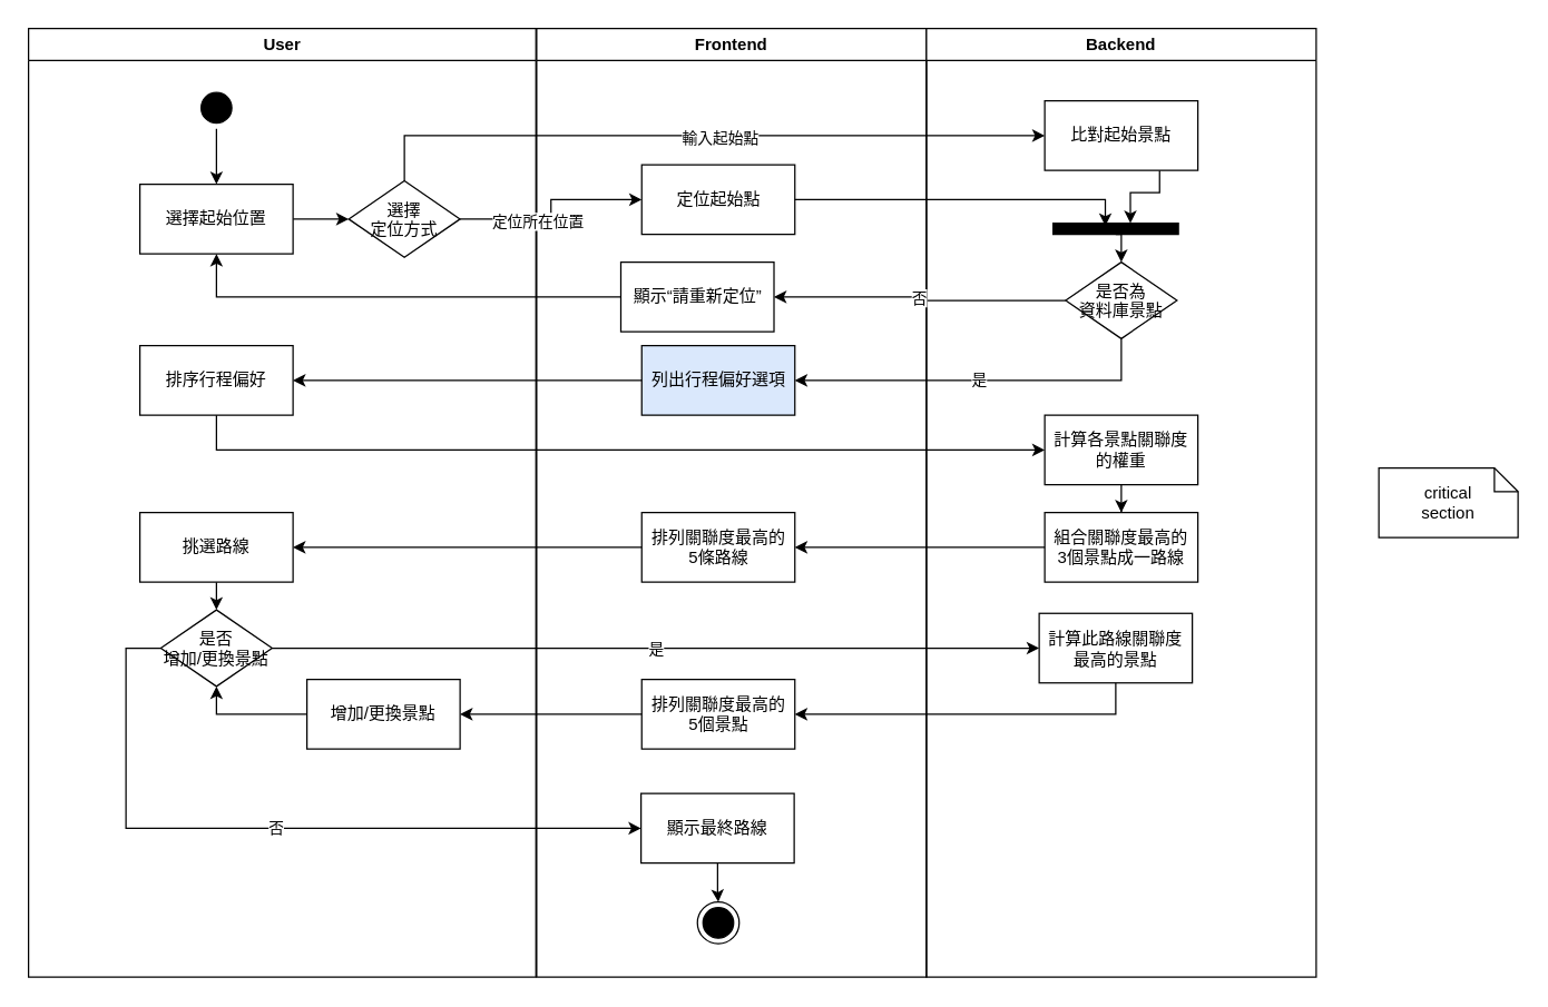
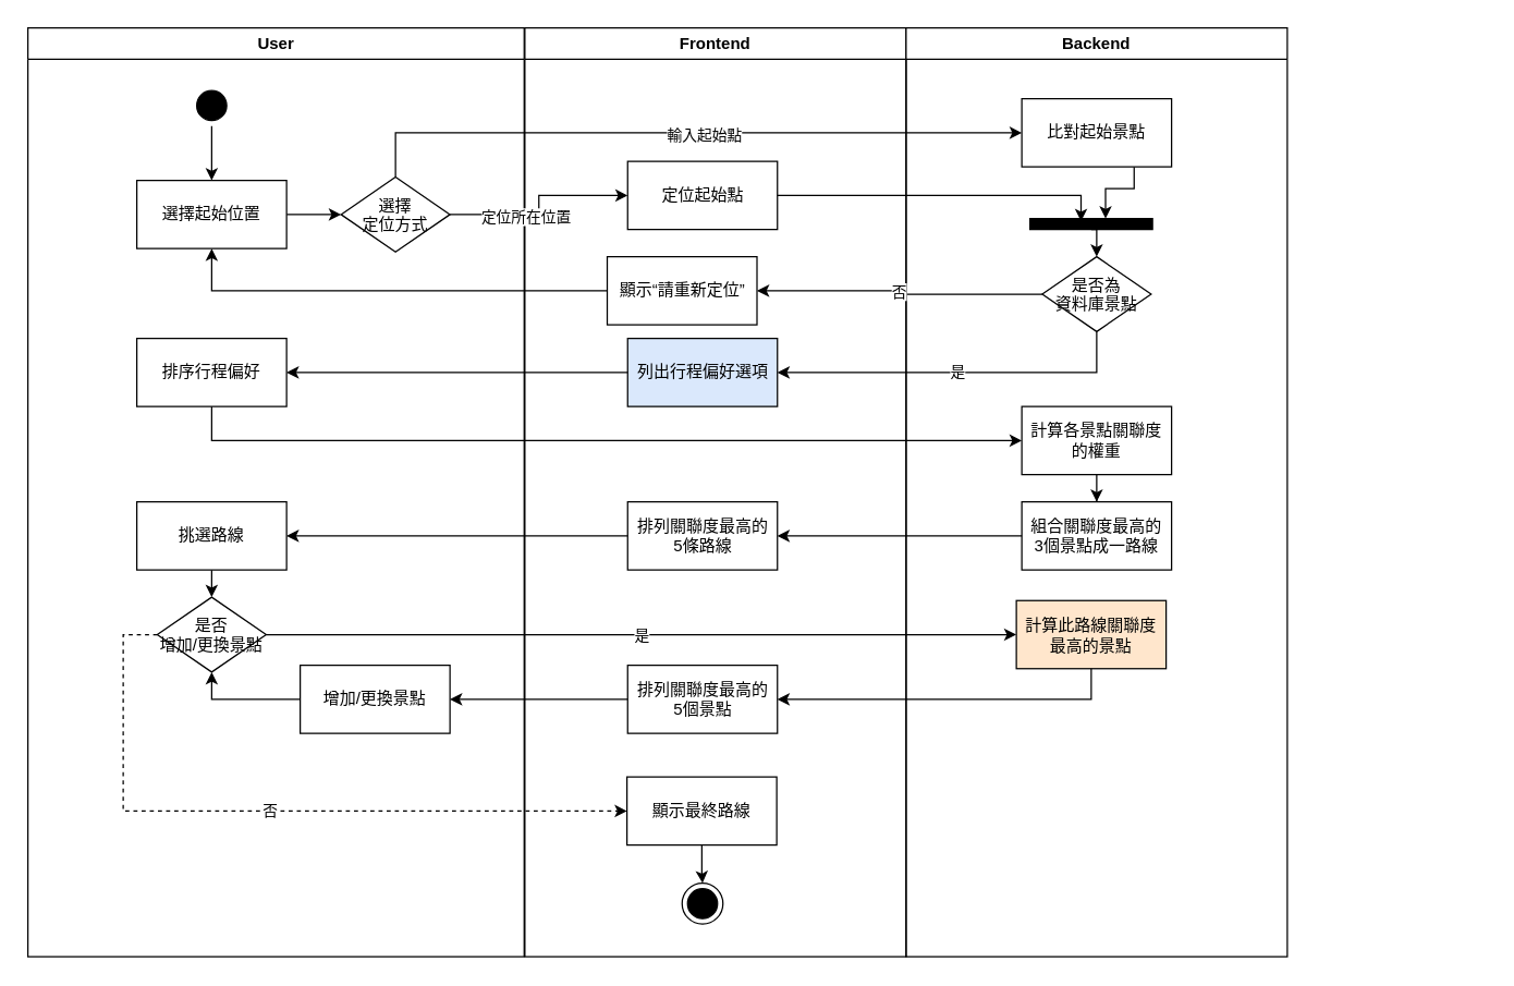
  <mxCell id="0" />
  <mxCell id="1" parent="0" />
  <mxCell id="2" value="User" style="swimlane;whiteSpace=wrap" parent="1" vertex="1"><mxGeometry x="20" y="20" width="364.5" height="682" as="geometry" /></mxCell>
  <mxCell id="3" style="edgeStyle=orthogonalEdgeStyle;rounded=0;orthogonalLoop=1;jettySize=auto;html=1;exitX=0.5;exitY=1;exitDx=0;exitDy=0;entryX=0.5;entryY=0;entryDx=0;entryDy=0;strokeColor=#000000;fillColor=#000000;" parent="2" source="4" target="6" edge="1"><mxGeometry relative="1" as="geometry" /></mxCell>
  <mxCell id="4" value="" style="ellipse;shape=startState;fillColor=#000000;" parent="2" vertex="1"><mxGeometry x="120" y="42" width="30" height="30" as="geometry" /></mxCell>
  <mxCell id="5" style="edgeStyle=orthogonalEdgeStyle;rounded=0;orthogonalLoop=1;jettySize=auto;html=1;exitX=1;exitY=0.5;exitDx=0;exitDy=0;entryX=0;entryY=0.5;entryDx=0;entryDy=0;strokeColor=#000000;fillColor=#000000;" parent="2" source="6" target="7" edge="1"><mxGeometry relative="1" as="geometry" /></mxCell>
  <mxCell id="6" value="選擇起始位置" style="rounded=0;whiteSpace=wrap;html=1;fillColor=#FFFFFF;" parent="2" vertex="1"><mxGeometry x="80" y="112" width="110" height="50" as="geometry" /></mxCell>
  <mxCell id="7" value="選擇&#10;定位方式" style="rhombus;fillColor=#FFFFFF;strokeColor=#000000;" parent="2" vertex="1"><mxGeometry x="230" y="109.5" width="80" height="55" as="geometry" /></mxCell>
  <mxCell id="8" value="排序行程偏好" style="rounded=0;whiteSpace=wrap;html=1;" parent="2" vertex="1"><mxGeometry x="80" y="228" width="110" height="50" as="geometry" /></mxCell>
  <mxCell id="9" style="edgeStyle=orthogonalEdgeStyle;rounded=0;orthogonalLoop=1;jettySize=auto;html=1;exitX=0.5;exitY=1;exitDx=0;exitDy=0;entryX=0.5;entryY=0;entryDx=0;entryDy=0;strokeColor=#000000;fillColor=#000000;" parent="2" source="10" target="11" edge="1"><mxGeometry relative="1" as="geometry" /></mxCell>
  <mxCell id="10" value="挑選路線" style="rounded=0;whiteSpace=wrap;html=1;" parent="2" vertex="1"><mxGeometry x="80" y="348" width="110" height="50" as="geometry" /></mxCell>
  <mxCell id="11" value="是否&#10;增加/更換景點" style="rhombus;fillColor=#FFFFFF;strokeColor=#000000;" parent="2" vertex="1"><mxGeometry x="95" y="418" width="80" height="55" as="geometry" /></mxCell>
  <mxCell id="12" style="edgeStyle=orthogonalEdgeStyle;rounded=0;orthogonalLoop=1;jettySize=auto;html=1;entryX=0.5;entryY=1;entryDx=0;entryDy=0;strokeColor=#000000;fillColor=#000000;" parent="2" source="13" target="11" edge="1"><mxGeometry relative="1" as="geometry"><Array as="points"><mxPoint x="135" y="493" /></Array></mxGeometry></mxCell>
  <mxCell id="13" value="增加/更換景點" style="rounded=0;whiteSpace=wrap;html=1;strokeColor=#000000;fillColor=#FFFFFF;" parent="2" vertex="1"><mxGeometry x="200" y="468" width="110" height="50" as="geometry" /></mxCell>
  <mxCell id="14" value="Frontend" style="swimlane;whiteSpace=wrap" parent="1" vertex="1"><mxGeometry x="385" y="20" width="280" height="682" as="geometry" /></mxCell>
  <mxCell id="15" value="定位起始點" style="rounded=0;whiteSpace=wrap;html=1;" parent="14" vertex="1"><mxGeometry x="75.5" y="98" width="110" height="50" as="geometry" /></mxCell>
  <mxCell id="16" value="列出行程偏好選項" style="rounded=0;whiteSpace=wrap;html=1;fillColor=#dae8fc;" parent="14" vertex="1"><mxGeometry x="75.5" y="228" width="110" height="50" as="geometry" /></mxCell>
  <mxCell id="17" value="顯示“請重新定位”" style="rounded=0;whiteSpace=wrap;html=1;" parent="14" vertex="1"><mxGeometry x="60.5" y="168" width="110" height="50" as="geometry" /></mxCell>
  <mxCell id="18" value="排列關聯度最高的&lt;br&gt;5條路線" style="rounded=0;whiteSpace=wrap;html=1;" parent="14" vertex="1"><mxGeometry x="75.5" y="348" width="110" height="50" as="geometry" /></mxCell>
  <mxCell id="19" value="排列關聯度最高的&lt;br&gt;5個景點" style="rounded=0;whiteSpace=wrap;html=1;strokeColor=#000000;fillColor=#FFFFFF;" parent="14" vertex="1"><mxGeometry x="75.5" y="468" width="110" height="50" as="geometry" /></mxCell>
  <mxCell id="20" value="" style="ellipse;shape=endState;fillColor=#000000;strokeColor=#000000;" parent="14" vertex="1"><mxGeometry x="115.5" y="628" width="30" height="30" as="geometry" /></mxCell>
  <mxCell id="21" style="edgeStyle=orthogonalEdgeStyle;rounded=0;orthogonalLoop=1;jettySize=auto;html=1;entryX=0.5;entryY=0;entryDx=0;entryDy=0;strokeColor=#000000;fillColor=#000000;" parent="14" source="22" target="20" edge="1"><mxGeometry relative="1" as="geometry" /></mxCell>
  <mxCell id="22" value="顯示最終路線" style="rounded=0;whiteSpace=wrap;html=1;strokeColor=#000000;fillColor=#FFFFFF;" parent="14" vertex="1"><mxGeometry x="75" y="550" width="110" height="50" as="geometry" /></mxCell>
  <mxCell id="23" value="Backend" style="swimlane;whiteSpace=wrap" parent="1" vertex="1"><mxGeometry x="665" y="20" width="280" height="682" as="geometry" /></mxCell>
  <mxCell id="24" style="edgeStyle=orthogonalEdgeStyle;rounded=0;orthogonalLoop=1;jettySize=auto;html=1;exitX=0.75;exitY=1;exitDx=0;exitDy=0;entryX=0.617;entryY=0;entryDx=0;entryDy=0;entryPerimeter=0;strokeColor=#000000;fillColor=#000000;" parent="23" source="25" target="27" edge="1"><mxGeometry relative="1" as="geometry"><Array as="points"><mxPoint x="168" y="118" /><mxPoint x="146" y="118" /></Array></mxGeometry></mxCell>
  <mxCell id="25" value="比對起始景點" style="rounded=0;whiteSpace=wrap;html=1;" parent="23" vertex="1"><mxGeometry x="85" y="52" width="110" height="50" as="geometry" /></mxCell>
  <mxCell id="26" style="edgeStyle=orthogonalEdgeStyle;rounded=0;orthogonalLoop=1;jettySize=auto;html=1;exitX=0.5;exitY=1;exitDx=0;exitDy=0;entryX=0.5;entryY=0;entryDx=0;entryDy=0;strokeColor=#000000;fillColor=#000000;" parent="23" source="27" target="28" edge="1"><mxGeometry relative="1" as="geometry" /></mxCell>
  <mxCell id="27" value="" style="whiteSpace=wrap;fillColor=#000000;" parent="23" vertex="1"><mxGeometry x="91" y="140" width="90" height="8" as="geometry" /></mxCell>
  <mxCell id="28" value="是否為&#10;資料庫景點" style="rhombus;fillColor=#FFFFFF;strokeColor=#000000;" parent="23" vertex="1"><mxGeometry x="100" y="168" width="80" height="55" as="geometry" /></mxCell>
  <mxCell id="29" value="計算各景點關聯度&lt;br&gt;的權重" style="rounded=0;whiteSpace=wrap;html=1;" parent="23" vertex="1"><mxGeometry x="85" y="278" width="110" height="50" as="geometry" /></mxCell>
  <mxCell id="30" value="組合關聯度最高的&lt;br&gt;3個景點成一路線" style="rounded=0;whiteSpace=wrap;html=1;" parent="23" vertex="1"><mxGeometry x="85" y="348" width="110" height="50" as="geometry" /></mxCell>
  <mxCell id="31" style="edgeStyle=orthogonalEdgeStyle;rounded=0;orthogonalLoop=1;jettySize=auto;html=1;exitX=0.5;exitY=1;exitDx=0;exitDy=0;strokeColor=#000000;fillColor=#000000;" parent="23" source="29" target="30" edge="1"><mxGeometry relative="1" as="geometry"><mxPoint x="140" y="378" as="targetPoint" /></mxGeometry></mxCell>
- <mxCell id="32" value="計算此路線關聯度&lt;br&gt;最高的景點" style="rounded=0;whiteSpace=wrap;html=1;strokeColor=#000000;fillColor=#FFFFFF;" parent="23" vertex="1"><mxGeometry x="81" y="420.5" width="110" height="50" as="geometry" /></mxCell>
+ <mxCell id="32" value="計算此路線關聯度&lt;br&gt;最高的景點" style="rounded=0;whiteSpace=wrap;html=1;strokeColor=#000000;fillColor=#ffe6cc;" parent="23" vertex="1"><mxGeometry x="81" y="420.5" width="110" height="50" as="geometry" /></mxCell>
  <mxCell id="33" style="edgeStyle=orthogonalEdgeStyle;rounded=0;orthogonalLoop=1;jettySize=auto;html=1;exitX=1;exitY=0.5;exitDx=0;exitDy=0;strokeColor=#000000;entryX=0.417;entryY=0.25;entryDx=0;entryDy=0;entryPerimeter=0;" parent="1" source="15" target="27" edge="1"><mxGeometry relative="1" as="geometry"><mxPoint x="790" y="248" as="targetPoint" /><Array as="points"><mxPoint x="793" y="143" /></Array></mxGeometry></mxCell>
  <mxCell id="34" style="edgeStyle=orthogonalEdgeStyle;rounded=0;orthogonalLoop=1;jettySize=auto;html=1;exitX=1;exitY=0.5;exitDx=0;exitDy=0;entryX=0;entryY=0.5;entryDx=0;entryDy=0;strokeColor=#000000;fillColor=#000000;" parent="1" source="7" target="15" edge="1"><mxGeometry relative="1" as="geometry" /></mxCell>
  <mxCell id="35" value="定位所在位置" style="edgeLabel;html=1;align=center;verticalAlign=middle;resizable=0;points=[];" parent="34" vertex="1" connectable="0"><mxGeometry x="-0.24" y="-1" relative="1" as="geometry"><mxPoint as="offset" /></mxGeometry></mxCell>
  <mxCell id="36" style="edgeStyle=orthogonalEdgeStyle;rounded=0;orthogonalLoop=1;jettySize=auto;html=1;exitX=0.5;exitY=0;exitDx=0;exitDy=0;strokeColor=#000000;fillColor=#000000;entryX=0;entryY=0.5;entryDx=0;entryDy=0;" parent="1" source="7" target="25" edge="1"><mxGeometry relative="1" as="geometry"><mxPoint x="690" y="108" as="targetPoint" /></mxGeometry></mxCell>
  <mxCell id="37" value="輸入起始點" style="edgeLabel;html=1;align=center;verticalAlign=middle;resizable=0;points=[];" parent="36" vertex="1" connectable="0"><mxGeometry x="0.051" y="-1" relative="1" as="geometry"><mxPoint as="offset" /></mxGeometry></mxCell>
  <mxCell id="38" value="否" style="edgeStyle=orthogonalEdgeStyle;rounded=0;orthogonalLoop=1;jettySize=auto;html=1;exitX=0;exitY=0.5;exitDx=0;exitDy=0;entryX=1;entryY=0.5;entryDx=0;entryDy=0;strokeColor=#000000;fillColor=#000000;" parent="1" source="28" target="17" edge="1"><mxGeometry relative="1" as="geometry" /></mxCell>
  <mxCell id="39" value="是" style="edgeStyle=orthogonalEdgeStyle;rounded=0;orthogonalLoop=1;jettySize=auto;html=1;exitX=0.5;exitY=1;exitDx=0;exitDy=0;entryX=1;entryY=0.5;entryDx=0;entryDy=0;strokeColor=#000000;fillColor=#000000;" parent="1" source="28" target="16" edge="1"><mxGeometry relative="1" as="geometry" /></mxCell>
  <mxCell id="40" style="edgeStyle=orthogonalEdgeStyle;rounded=0;orthogonalLoop=1;jettySize=auto;html=1;exitX=0;exitY=0.5;exitDx=0;exitDy=0;entryX=1;entryY=0.5;entryDx=0;entryDy=0;strokeColor=#000000;fillColor=#000000;" parent="1" source="16" target="8" edge="1"><mxGeometry relative="1" as="geometry" /></mxCell>
  <mxCell id="41" style="edgeStyle=orthogonalEdgeStyle;rounded=0;orthogonalLoop=1;jettySize=auto;html=1;exitX=0;exitY=0.5;exitDx=0;exitDy=0;entryX=0.5;entryY=1;entryDx=0;entryDy=0;strokeColor=#000000;fillColor=#000000;" parent="1" source="17" target="6" edge="1"><mxGeometry relative="1" as="geometry" /></mxCell>
  <mxCell id="42" style="edgeStyle=orthogonalEdgeStyle;rounded=0;orthogonalLoop=1;jettySize=auto;html=1;strokeColor=#000000;fillColor=#000000;exitX=0;exitY=0.5;exitDx=0;exitDy=0;" parent="1" source="30" target="18" edge="1"><mxGeometry relative="1" as="geometry"><mxPoint x="570" y="361" as="targetPoint" /></mxGeometry></mxCell>
  <mxCell id="43" style="edgeStyle=orthogonalEdgeStyle;rounded=0;orthogonalLoop=1;jettySize=auto;html=1;exitX=0.5;exitY=1;exitDx=0;exitDy=0;strokeColor=#000000;fillColor=#000000;entryX=0;entryY=0.5;entryDx=0;entryDy=0;" parent="1" source="8" target="29" edge="1"><mxGeometry relative="1" as="geometry"><mxPoint x="680" y="348" as="targetPoint" /></mxGeometry></mxCell>
- <mxCell id="44" value="critical&#10;section" style="shape=note;whiteSpace=wrap;size=17" parent="1" vertex="1"><mxGeometry x="990" y="336" width="100" height="50" as="geometry" /></mxCell>
  <mxCell id="45" style="edgeStyle=orthogonalEdgeStyle;rounded=0;orthogonalLoop=1;jettySize=auto;html=1;exitX=0;exitY=0.5;exitDx=0;exitDy=0;strokeColor=#000000;fillColor=#000000;" parent="1" source="18" target="10" edge="1"><mxGeometry relative="1" as="geometry"><mxPoint x="210" y="393" as="targetPoint" /></mxGeometry></mxCell>
  <mxCell id="46" value="是" style="edgeStyle=orthogonalEdgeStyle;rounded=0;orthogonalLoop=1;jettySize=auto;html=1;exitX=1;exitY=0.5;exitDx=0;exitDy=0;strokeColor=#000000;fillColor=#000000;entryX=0;entryY=0.5;entryDx=0;entryDy=0;" parent="1" source="11" target="32" edge="1"><mxGeometry relative="1" as="geometry"><mxPoint x="460" y="466" as="targetPoint" /></mxGeometry></mxCell>
  <mxCell id="47" style="edgeStyle=orthogonalEdgeStyle;rounded=0;orthogonalLoop=1;jettySize=auto;html=1;exitX=0.5;exitY=1;exitDx=0;exitDy=0;strokeColor=#000000;fillColor=#000000;entryX=1;entryY=0.5;entryDx=0;entryDy=0;" parent="1" source="32" target="19" edge="1"><mxGeometry relative="1" as="geometry"><mxPoint x="330" y="538" as="targetPoint" /></mxGeometry></mxCell>
  <mxCell id="48" style="edgeStyle=orthogonalEdgeStyle;rounded=0;orthogonalLoop=1;jettySize=auto;html=1;strokeColor=#000000;fillColor=#000000;entryX=1;entryY=0.5;entryDx=0;entryDy=0;" parent="1" source="19" target="13" edge="1"><mxGeometry relative="1" as="geometry"><mxPoint x="330" y="525.5" as="targetPoint" /></mxGeometry></mxCell>
- <mxCell id="49" value="否" style="edgeStyle=orthogonalEdgeStyle;rounded=0;orthogonalLoop=1;jettySize=auto;html=1;entryX=0;entryY=0.5;entryDx=0;entryDy=0;strokeColor=#000000;fillColor=#000000;" parent="1" source="11" target="22" edge="1"><mxGeometry relative="1" as="geometry"><Array as="points"><mxPoint x="90" y="466" /><mxPoint x="90" y="595" /></Array></mxGeometry></mxCell>
+ <mxCell id="49" value="否" style="edgeStyle=orthogonalEdgeStyle;rounded=0;orthogonalLoop=1;jettySize=auto;html=1;entryX=0;entryY=0.5;entryDx=0;entryDy=0;strokeColor=#000000;fillColor=#000000;dashed=1;" parent="1" source="11" target="22" edge="1"><mxGeometry relative="1" as="geometry"><Array as="points"><mxPoint x="90" y="466" /><mxPoint x="90" y="595" /></Array></mxGeometry></mxCell>
